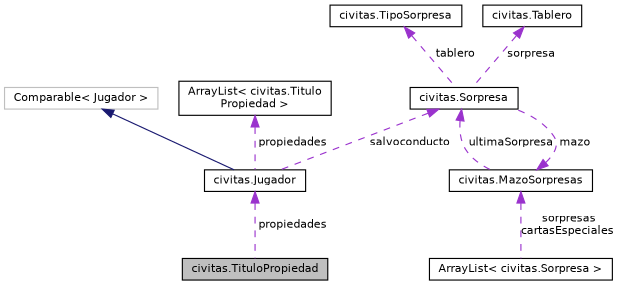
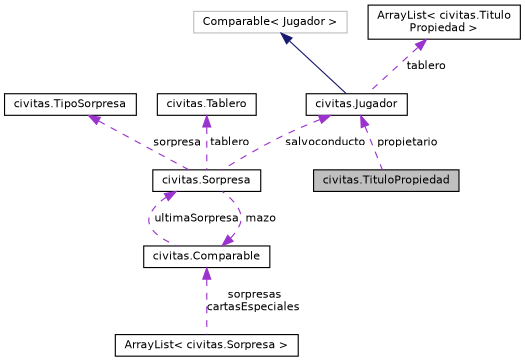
  digraph {
    node [color=black fillcolor=white fontname=Helvetica fontsize=10 shape=record style=filled]
    edge [color=darkorchid3 dir=back fontname=Helvetica fontsize=10 labelfontname=Helvetica labelfontsize=10 style=dashed]
    n1 [fillcolor=grey75 fontcolor=black height=0.2 label="civitas.TituloPropiedad" width=0.4]
    n2 [height=0.2 label="civitas.Jugador" width=0.4]
    n3 [color=grey75 height=0.2 label="Comparable\< Jugador \>" width=0.4]
    n4 [height=0.2 label="ArrayList\< civitas.Titulo\lPropiedad \>" width=0.4]
    n5 [height=0.2 label="civitas.Sorpresa" width=0.4]
-   n6 [height=0.2 label="civitas.MazoSorpresas" width=0.4]
+   n6 [height=0.2 label="civitas.Comparable" width=0.4]
    n7 [height=0.2 label="ArrayList\< civitas.Sorpresa \>" width=0.4]
    n8 [height=0.2 label="civitas.TipoSorpresa" width=0.4]
    n9 [height=0.2 label="civitas.Tablero" width=0.4]
-   n2 -> n1 [label=" propiedades"]
+   n2 -> n1 [label=" propietario"]
    n3 -> n2 [color=midnightblue style=solid]
-   n4 -> n2 [label=" propiedades"]
-   n5 -> n2 [label=" salvoconducto"]
+   n4 -> n2 [label=" tablero"]
+   n2 -> n5 [label=" salvoconducto"]
    n5 -> n6 [label=" ultimaSorpresa"]
    n6 -> n5 [label=" mazo"]
    n6 -> n7 [label=" sorpresas\ncartasEspeciales"]
-   n8 -> n5 [label=" tablero"]
-   n9 -> n5 [label=" sorpresa"]
+   n8 -> n5 [label=" sorpresa"]
+   n9 -> n5 [label=" tablero"]
  }
